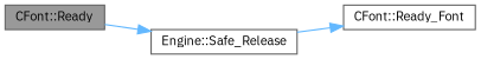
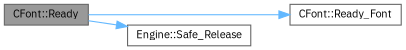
  digraph {
    fontname="IBM Plex Sans"
    rankdir=LR
    node [color=grey40 fillcolor=white fontname="IBM Plex Sans" fontsize=10 shape=box style=filled]
    edge [color=steelblue1 fontname="IBM Plex Sans" fontsize=10 labelfontname=Helvetica labelfontsize=10 style=solid]
    n1 [color=gray40 fillcolor=grey60 fontcolor=black height=0.2 label="CFont::Ready" width=0.4]
    n2 [height=0.2 label="CFont::Ready_Font" width=0.4]
    n3 [height=0.2 label="Engine::Safe_Release" width=0.4]
-   n3 -> n2
+   n1 -> n2
    n1 -> n3
  }
